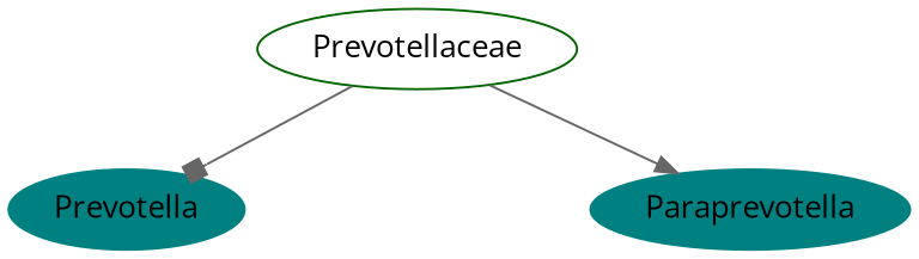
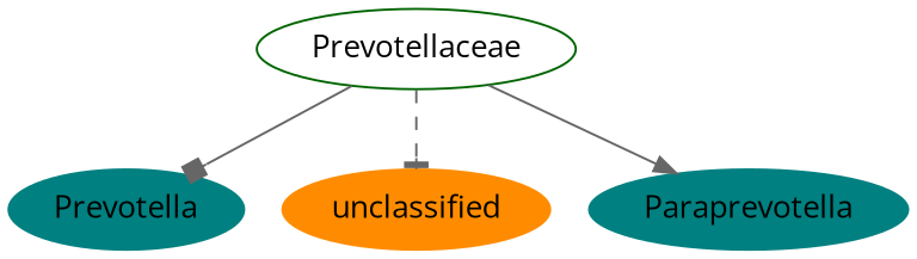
  digraph {
    fontname="Open Sans"
    node [color=teal style=filled fontname="Open Sans"]
    edge [color=gray40 style=solid fontname="Open Sans"]
    n1 [label=Prevotella]
    n2 [label=Prevotellaceae color=darkgreen style=""]
+   n3 [color=darkorange label=unclassified]
    n4 [label=Paraprevotella]
    n2 -> n1 [arrowhead=box]
+   n2 -> n3 [style=dashed arrowhead=tee]
    n2 -> n4 [arrowhead=normal]
  }
